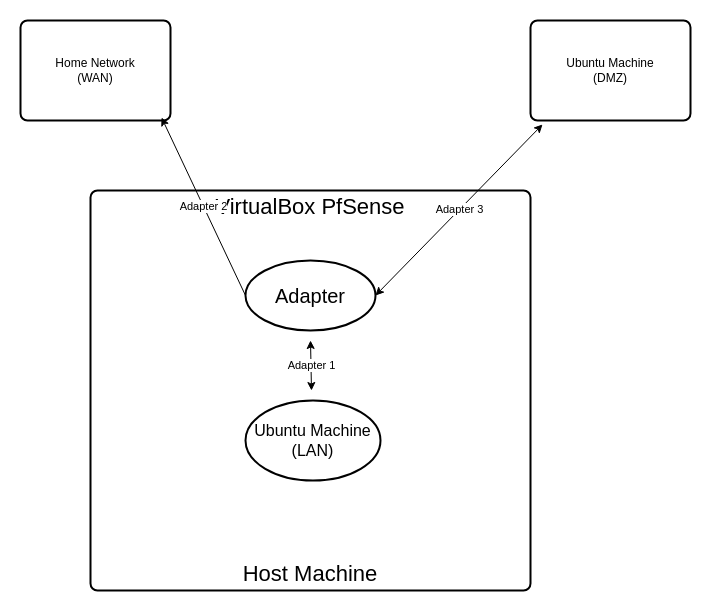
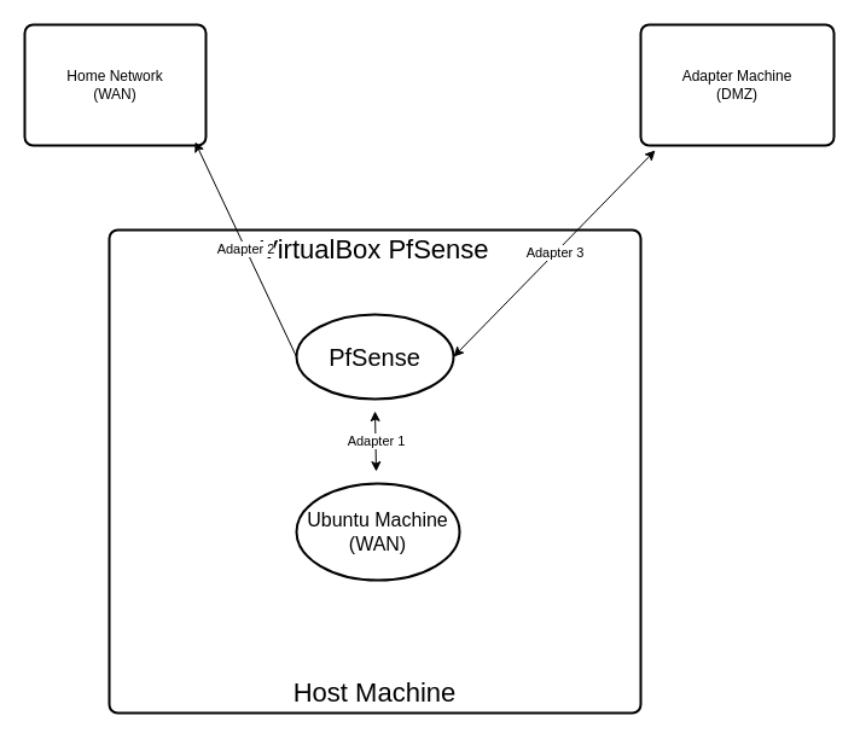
  <mxCell id="0" />
  <mxCell id="1" parent="0" />
  <mxCell id="2" value="&lt;div&gt;&lt;font style=&quot;font-size: 22px;&quot;&gt;VirtualBox PfSense&lt;/font&gt;&lt;/div&gt;&lt;div&gt;&lt;br&gt;&lt;/div&gt;&lt;div&gt;&lt;br&gt;&lt;/div&gt;&lt;div&gt;&lt;br&gt;&lt;/div&gt;&lt;div&gt;&lt;br&gt;&lt;/div&gt;&lt;div&gt;&lt;br&gt;&lt;/div&gt;&lt;div&gt;&lt;br&gt;&lt;/div&gt;&lt;div&gt;&lt;br&gt;&lt;/div&gt;&lt;div&gt;&lt;br&gt;&lt;/div&gt;&lt;div&gt;&lt;br&gt;&lt;/div&gt;&lt;div&gt;&lt;br&gt;&lt;/div&gt;&lt;div&gt;&lt;br&gt;&lt;/div&gt;&lt;div&gt;&lt;br&gt;&lt;/div&gt;&lt;div&gt;&lt;br&gt;&lt;/div&gt;&lt;div&gt;&lt;br&gt;&lt;/div&gt;&lt;div&gt;&lt;br&gt;&lt;/div&gt;&lt;div&gt;&lt;br&gt;&lt;/div&gt;&lt;div&gt;&lt;br&gt;&lt;/div&gt;&lt;div&gt;&lt;br&gt;&lt;/div&gt;&lt;div&gt;&lt;br&gt;&lt;/div&gt;&lt;div&gt;&lt;br&gt;&lt;/div&gt;&lt;div&gt;&lt;font style=&quot;font-size: 22px;&quot;&gt;&lt;br&gt;&lt;/font&gt;&lt;/div&gt;&lt;div&gt;&lt;font style=&quot;font-size: 22px;&quot;&gt;&lt;br&gt;&lt;/font&gt;&lt;/div&gt;&lt;div&gt;&lt;font style=&quot;font-size: 22px;&quot;&gt;Host Machine&lt;/font&gt;&lt;/div&gt;" style="rounded=1;whiteSpace=wrap;html=1;absoluteArcSize=1;arcSize=14;strokeWidth=2;" vertex="1" parent="1"><mxGeometry x="90" y="190" width="440" height="400" as="geometry" /></mxCell>
- <mxCell id="3" value="&lt;font style=&quot;font-size: 20px;&quot;&gt;Adapter&lt;/font&gt;" style="strokeWidth=2;html=1;shape=mxgraph.flowchart.start_1;whiteSpace=wrap;" vertex="1" parent="1"><mxGeometry x="245" y="260" width="130" height="70" as="geometry" /></mxCell>
- <mxCell id="4" value="&lt;div&gt;&lt;font style=&quot;font-size: 16px;&quot;&gt;Ubuntu Machine&lt;/font&gt;&lt;/div&gt;&lt;div&gt;&lt;font style=&quot;font-size: 16px;&quot;&gt;(LAN)&lt;/font&gt;&lt;/div&gt;" style="strokeWidth=2;html=1;shape=mxgraph.flowchart.start_1;whiteSpace=wrap;" vertex="1" parent="1"><mxGeometry x="245" y="400" width="135" height="80" as="geometry" /></mxCell>
+ <mxCell id="3" value="&lt;font style=&quot;font-size: 20px;&quot;&gt;PfSense&lt;/font&gt;" style="strokeWidth=2;html=1;shape=mxgraph.flowchart.start_1;whiteSpace=wrap;" vertex="1" parent="1"><mxGeometry x="245" y="260" width="130" height="70" as="geometry" /></mxCell>
+ <mxCell id="4" value="&lt;div&gt;&lt;font style=&quot;font-size: 16px;&quot;&gt;Ubuntu Machine&lt;/font&gt;&lt;/div&gt;&lt;div&gt;&lt;font style=&quot;font-size: 16px;&quot;&gt;(WAN)&lt;/font&gt;&lt;/div&gt;" style="strokeWidth=2;html=1;shape=mxgraph.flowchart.start_1;whiteSpace=wrap;" vertex="1" parent="1"><mxGeometry x="245" y="400" width="135" height="80" as="geometry" /></mxCell>
  <mxCell id="5" value="Adapter 1" style="endArrow=classic;startArrow=classic;html=1;rounded=0;" edge="1" parent="1"><mxGeometry width="50" height="50" relative="1" as="geometry"><mxPoint x="311" y="390" as="sourcePoint" /><mxPoint x="310" y="340" as="targetPoint" /></mxGeometry></mxCell>
  <mxCell id="6" value="&lt;div&gt;Home Network&lt;/div&gt;&lt;div&gt;(WAN)&lt;/div&gt;" style="rounded=1;whiteSpace=wrap;html=1;absoluteArcSize=1;arcSize=14;strokeWidth=2;" vertex="1" parent="1"><mxGeometry x="20" y="20" width="150" height="100" as="geometry" /></mxCell>
  <mxCell id="7" value="Adapter 2" style="endArrow=classic;html=1;rounded=0;entryX=0.94;entryY=0.97;entryDx=0;entryDy=0;entryPerimeter=0;exitX=0;exitY=0.5;exitDx=0;exitDy=0;exitPerimeter=0;" edge="1" parent="1" source="3" target="6"><mxGeometry width="50" height="50" relative="1" as="geometry"><mxPoint x="140" y="270" as="sourcePoint" /><mxPoint x="190" y="220" as="targetPoint" /></mxGeometry></mxCell>
- <mxCell id="8" value="&lt;div&gt;Ubuntu Machine&lt;/div&gt;&lt;div&gt;(DMZ)&lt;/div&gt;" style="rounded=1;whiteSpace=wrap;html=1;absoluteArcSize=1;arcSize=14;strokeWidth=2;" vertex="1" parent="1"><mxGeometry x="530" y="20" width="160" height="100" as="geometry" /></mxCell>
+ <mxCell id="8" value="&lt;div&gt;Adapter Machine&lt;/div&gt;&lt;div&gt;(DMZ)&lt;/div&gt;" style="rounded=1;whiteSpace=wrap;html=1;absoluteArcSize=1;arcSize=14;strokeWidth=2;" vertex="1" parent="1"><mxGeometry x="530" y="20" width="160" height="100" as="geometry" /></mxCell>
  <mxCell id="9" value="Adapter 3" style="endArrow=classic;startArrow=classic;html=1;rounded=0;entryX=0.075;entryY=1.04;entryDx=0;entryDy=0;entryPerimeter=0;exitX=1;exitY=0.5;exitDx=0;exitDy=0;exitPerimeter=0;" edge="1" parent="1" source="3" target="8"><mxGeometry width="50" height="50" relative="1" as="geometry"><mxPoint x="400" y="260" as="sourcePoint" /><mxPoint x="450" y="210" as="targetPoint" /></mxGeometry></mxCell>
